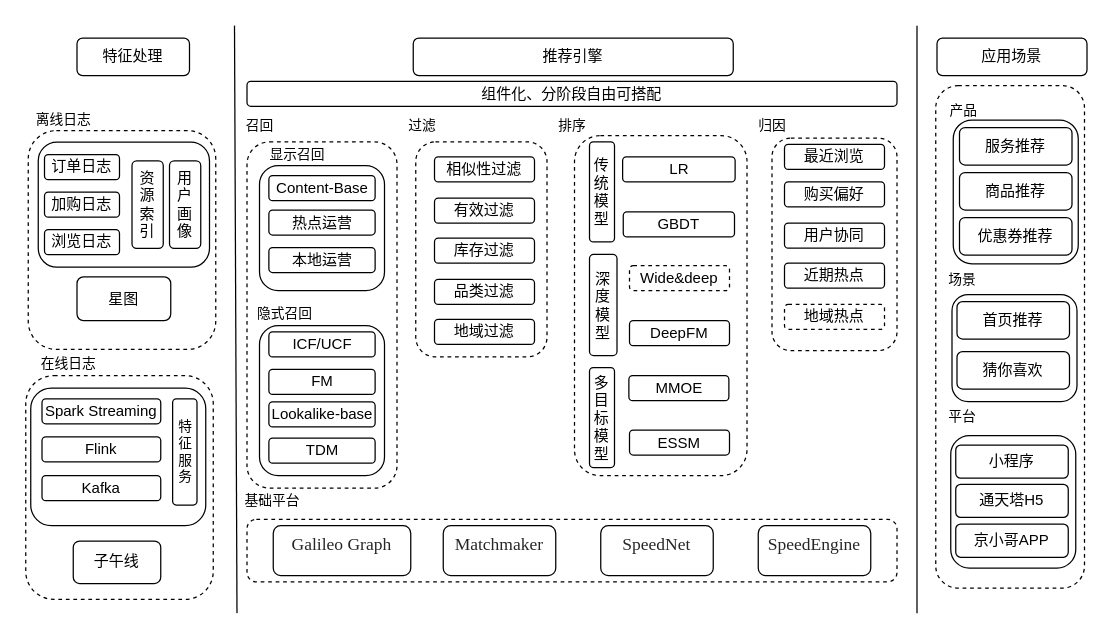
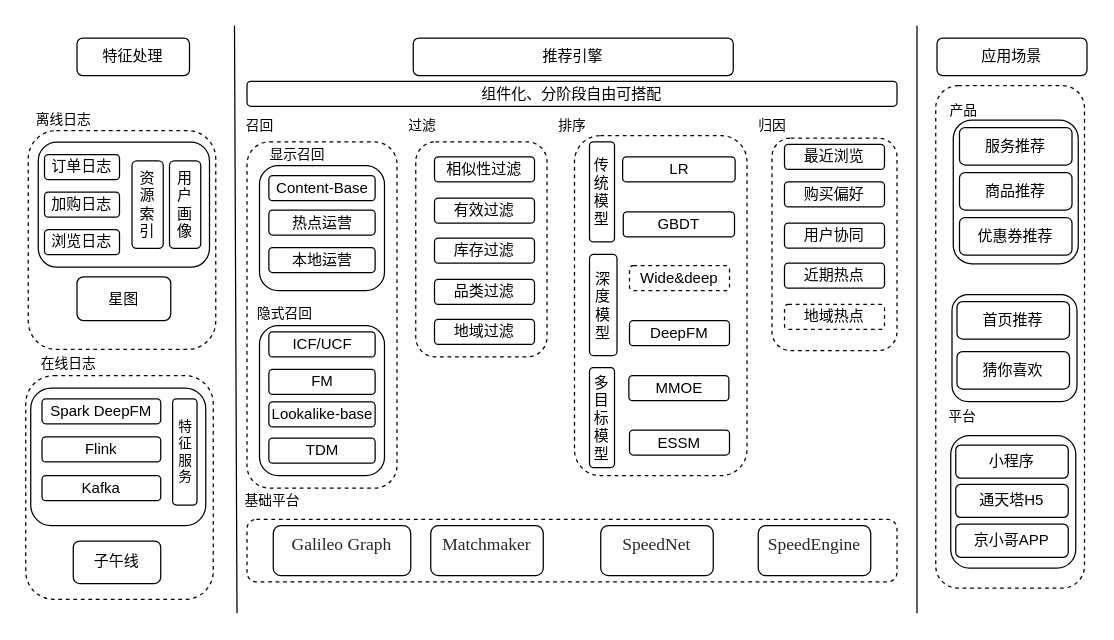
  <mxCell id="0" />
  <mxCell id="1" parent="0" />
  <mxCell id="2" value="" style="rounded=1;whiteSpace=wrap;html=1;dashed=1;fontSize=11;fillColor=none;" vertex="1" parent="1"><mxGeometry x="197" y="113" width="120" height="277" as="geometry" /></mxCell>
  <mxCell id="3" value="" style="rounded=1;whiteSpace=wrap;html=1;fillColor=none;" vertex="1" parent="1"><mxGeometry x="30" y="113.25" width="137" height="100" as="geometry" /></mxCell>
  <mxCell id="4" value="" style="rounded=1;whiteSpace=wrap;html=1;fillColor=none;" vertex="1" parent="1"><mxGeometry x="24" y="310" width="140" height="110" as="geometry" /></mxCell>
  <mxCell id="5" value="" style="endArrow=none;html=1;rounded=0;" edge="1" parent="1"><mxGeometry width="50" height="50" relative="1" as="geometry"><mxPoint x="189" y="490" as="sourcePoint" /><mxPoint x="187" y="20" as="targetPoint" /></mxGeometry></mxCell>
  <mxCell id="6" value="" style="endArrow=none;html=1;rounded=0;" edge="1" parent="1"><mxGeometry width="50" height="50" relative="1" as="geometry"><mxPoint x="733" y="490" as="sourcePoint" /><mxPoint x="733" y="20" as="targetPoint" /></mxGeometry></mxCell>
  <mxCell id="7" value="推荐引擎" style="rounded=1;whiteSpace=wrap;html=1;fillColor=none;" vertex="1" parent="1"><mxGeometry x="330" y="30" width="256" height="30" as="geometry" /></mxCell>
  <mxCell id="8" value="特征处理" style="rounded=1;whiteSpace=wrap;html=1;fillColor=none;" vertex="1" parent="1"><mxGeometry x="61" y="30" width="90" height="30" as="geometry" /></mxCell>
  <mxCell id="9" value="&lt;h3 style=&quot;box-sizing: border-box; margin: 2px 0px 12px; color: rgba(0, 0, 0, 0.85); font-weight: 400; font-family: &amp;quot;PingFang SC&amp;quot;; font-size: 14px; line-height: 22px; text-align: start;&quot; data-v-6730d91e=&quot;&quot;&gt;Galileo Graph&lt;/h3&gt;" style="rounded=1;whiteSpace=wrap;html=1;fillColor=none;" vertex="1" parent="1"><mxGeometry x="218" y="420" width="110" height="40" as="geometry" /></mxCell>
  <mxCell id="10" value="&lt;h3 style=&quot;box-sizing: border-box; margin: 2px 0px 12px; color: rgba(0, 0, 0, 0.85); font-weight: 400; font-family: &amp;quot;PingFang SC&amp;quot;; font-size: 14px; line-height: 22px; text-align: start;&quot; data-v-6730d91e=&quot;&quot;&gt;SpeedNet&lt;/h3&gt;" style="rounded=1;whiteSpace=wrap;html=1;fillColor=none;" vertex="1" parent="1"><mxGeometry x="480" y="420" width="90" height="40" as="geometry" /></mxCell>
- <mxCell id="11" value="&lt;h3 style=&quot;box-sizing: border-box; margin: 2px 0px 12px; color: rgba(0, 0, 0, 0.85); font-weight: 400; font-family: &amp;quot;PingFang SC&amp;quot;; font-size: 14px; line-height: 22px; text-align: start;&quot; data-v-6730d91e=&quot;&quot;&gt;Matchmaker&lt;/h3&gt;" style="rounded=1;whiteSpace=wrap;html=1;fillColor=none;" vertex="1" parent="1"><mxGeometry x="354" y="420" width="90" height="40" as="geometry" /></mxCell>
+ <mxCell id="11" value="&lt;h3 style=&quot;box-sizing: border-box; margin: 2px 0px 12px; color: rgba(0, 0, 0, 0.85); font-weight: 400; font-family: &amp;quot;PingFang SC&amp;quot;; font-size: 14px; line-height: 22px; text-align: start;&quot; data-v-6730d91e=&quot;&quot;&gt;Matchmaker&lt;/h3&gt;" style="rounded=1;whiteSpace=wrap;html=1;fillColor=none;" vertex="1" parent="1"><mxGeometry x="344" y="420" width="90" height="40" as="geometry" /></mxCell>
  <mxCell id="12" value="&lt;h3 style=&quot;box-sizing: border-box; margin: 2px 0px 12px; color: rgba(0, 0, 0, 0.85); font-weight: 400; font-family: &amp;quot;PingFang SC&amp;quot;; font-size: 14px; line-height: 22px; text-align: start;&quot; data-v-6730d91e=&quot;&quot;&gt;SpeedEngine&lt;/h3&gt;" style="rounded=1;whiteSpace=wrap;html=1;fillColor=none;" vertex="1" parent="1"><mxGeometry x="606" y="420" width="90" height="40" as="geometry" /></mxCell>
  <mxCell id="13" value="" style="rounded=1;whiteSpace=wrap;html=1;fillColor=none;dashed=1;" vertex="1" parent="1"><mxGeometry x="197" y="415" width="520" height="50" as="geometry" /></mxCell>
  <mxCell id="14" value="&lt;font style=&quot;font-size: 12px;&quot;&gt;应用场景&lt;/font&gt;" style="rounded=1;whiteSpace=wrap;html=1;fontSize=12;fillColor=none;" vertex="1" parent="1"><mxGeometry x="749" y="30" width="120" height="30" as="geometry" /></mxCell>
  <mxCell id="15" value="订单日志" style="rounded=1;whiteSpace=wrap;html=1;fillColor=none;" vertex="1" parent="1"><mxGeometry x="35" y="123.25" width="60" height="20" as="geometry" /></mxCell>
  <mxCell id="16" value="浏览日志" style="rounded=1;whiteSpace=wrap;html=1;fillColor=none;" vertex="1" parent="1"><mxGeometry x="35" y="183.25" width="60" height="20" as="geometry" /></mxCell>
  <mxCell id="17" value="用户画像" style="rounded=1;whiteSpace=wrap;html=1;fillColor=none;" vertex="1" parent="1"><mxGeometry x="135" y="128.25" width="25" height="70" as="geometry" /></mxCell>
  <mxCell id="18" value="资源索引" style="rounded=1;whiteSpace=wrap;html=1;fillColor=none;" vertex="1" parent="1"><mxGeometry x="105" y="128.25" width="25" height="70" as="geometry" /></mxCell>
  <mxCell id="19" value="相似性过滤" style="rounded=1;whiteSpace=wrap;html=1;fillColor=none;flipH=1;flipV=1;" vertex="1" parent="1"><mxGeometry x="347" y="125" width="80" height="20" as="geometry" /></mxCell>
  <mxCell id="20" value="GBDT" style="rounded=1;whiteSpace=wrap;html=1;fillColor=none;" vertex="1" parent="1"><mxGeometry x="498" y="169" width="89" height="20" as="geometry" /></mxCell>
  <mxCell id="21" value="库存过滤" style="rounded=1;whiteSpace=wrap;html=1;fillColor=none;flipH=1;flipV=1;" vertex="1" parent="1"><mxGeometry x="347" y="190" width="80" height="20" as="geometry" /></mxCell>
  <mxCell id="22" value="品类过滤" style="rounded=1;whiteSpace=wrap;html=1;fillColor=none;flipH=1;flipV=1;" vertex="1" parent="1"><mxGeometry x="347" y="223" width="80" height="20" as="geometry" /></mxCell>
  <mxCell id="23" value="地域过滤" style="rounded=1;whiteSpace=wrap;html=1;fillColor=none;flipH=1;flipV=1;" vertex="1" parent="1"><mxGeometry x="347" y="255" width="80" height="20" as="geometry" /></mxCell>
  <mxCell id="24" value="传统模型" style="rounded=1;whiteSpace=wrap;html=1;fillColor=none;" vertex="1" parent="1"><mxGeometry x="471" y="113" width="20" height="80" as="geometry" /></mxCell>
  <mxCell id="25" value="深度模型" style="rounded=1;whiteSpace=wrap;html=1;fillColor=none;" vertex="1" parent="1"><mxGeometry x="471" y="203" width="22" height="81" as="geometry" /></mxCell>
  <mxCell id="26" value="多目标模型" style="rounded=1;whiteSpace=wrap;html=1;fillColor=none;" vertex="1" parent="1"><mxGeometry x="471" y="293.5" width="20" height="80" as="geometry" /></mxCell>
  <mxCell id="27" value="LR" style="rounded=1;whiteSpace=wrap;html=1;fillColor=none;" vertex="1" parent="1"><mxGeometry x="497.5" y="125" width="90" height="20" as="geometry" /></mxCell>
  <mxCell id="28" value="有效过滤" style="rounded=1;whiteSpace=wrap;html=1;fillColor=none;flipH=1;flipV=1;" vertex="1" parent="1"><mxGeometry x="347" y="158" width="80" height="20" as="geometry" /></mxCell>
  <mxCell id="29" value="Wide&amp;amp;deep" style="rounded=1;whiteSpace=wrap;html=1;fillColor=none;dashed=1;" vertex="1" parent="1"><mxGeometry x="503" y="212" width="80" height="20" as="geometry" /></mxCell>
  <mxCell id="30" value="DeepFM" style="rounded=1;whiteSpace=wrap;html=1;fillColor=none;" vertex="1" parent="1"><mxGeometry x="503" y="256" width="80" height="20" as="geometry" /></mxCell>
  <mxCell id="31" value="ESSM" style="rounded=1;whiteSpace=wrap;html=1;fillColor=none;" vertex="1" parent="1"><mxGeometry x="503" y="343.5" width="80" height="20" as="geometry" /></mxCell>
  <mxCell id="32" value="MMOE" style="rounded=1;whiteSpace=wrap;html=1;fillColor=none;" vertex="1" parent="1"><mxGeometry x="502.5" y="300" width="80" height="20" as="geometry" /></mxCell>
  <mxCell id="33" value="加购日志" style="rounded=1;whiteSpace=wrap;html=1;fillColor=none;" vertex="1" parent="1"><mxGeometry x="35" y="153.25" width="60" height="20" as="geometry" /></mxCell>
  <mxCell id="34" value="特&lt;br&gt;征&lt;br&gt;服&lt;br&gt;务" style="rounded=1;whiteSpace=wrap;html=1;fontSize=11;fillColor=none;" vertex="1" parent="1"><mxGeometry x="137.5" y="318.5" width="19.5" height="85" as="geometry" /></mxCell>
  <mxCell id="35" value="最近浏览" style="rounded=1;whiteSpace=wrap;html=1;fillColor=none;" vertex="1" parent="1"><mxGeometry x="627" y="115" width="80" height="20" as="geometry" /></mxCell>
  <mxCell id="36" value="用户协同" style="rounded=1;whiteSpace=wrap;html=1;fillColor=none;" vertex="1" parent="1"><mxGeometry x="627" y="178" width="80" height="20" as="geometry" /></mxCell>
  <mxCell id="37" value="近期热点" style="rounded=1;whiteSpace=wrap;html=1;fillColor=none;" vertex="1" parent="1"><mxGeometry x="627" y="210" width="80" height="20" as="geometry" /></mxCell>
  <mxCell id="38" value="地域热点" style="rounded=1;whiteSpace=wrap;html=1;fillColor=none;dashed=1;" vertex="1" parent="1"><mxGeometry x="627" y="243" width="80" height="20" as="geometry" /></mxCell>
  <mxCell id="39" value="购买偏好" style="rounded=1;whiteSpace=wrap;html=1;fillColor=none;" vertex="1" parent="1"><mxGeometry x="627" y="145" width="80" height="20" as="geometry" /></mxCell>
  <mxCell id="40" value="离线日志" style="text;html=1;align=center;verticalAlign=middle;resizable=0;points=[];autosize=1;strokeColor=none;fillColor=none;fontSize=11;" vertex="1" parent="1"><mxGeometry x="20" y="84.5" width="60" height="20" as="geometry" /></mxCell>
  <mxCell id="41" value="在线日志" style="text;html=1;align=center;verticalAlign=middle;resizable=0;points=[];autosize=1;strokeColor=none;fillColor=none;fontSize=11;" vertex="1" parent="1"><mxGeometry x="24" y="280" width="60" height="20" as="geometry" /></mxCell>
  <mxCell id="42" value="&lt;font style=&quot;font-size: 11px;&quot;&gt;显示召回&lt;/font&gt;" style="text;html=1;align=center;verticalAlign=middle;resizable=0;points=[];autosize=1;strokeColor=none;fillColor=none;fontSize=11;" vertex="1" parent="1"><mxGeometry x="207" y="113" width="60" height="20" as="geometry" /></mxCell>
  <mxCell id="43" value="隐式召回" style="text;html=1;align=center;verticalAlign=middle;resizable=0;points=[];autosize=1;strokeColor=none;fillColor=none;fontSize=11;" vertex="1" parent="1"><mxGeometry x="197" y="240" width="60" height="20" as="geometry" /></mxCell>
  <mxCell id="44" value="" style="group" vertex="1" connectable="0" parent="1"><mxGeometry x="207" y="260" width="100" height="120" as="geometry" /></mxCell>
  <mxCell id="45" value="ICF/UCF" style="rounded=1;whiteSpace=wrap;html=1;fillColor=none;" vertex="1" parent="44"><mxGeometry x="7.5" y="5" width="85" height="20" as="geometry" /></mxCell>
  <mxCell id="46" value="FM" style="rounded=1;whiteSpace=wrap;html=1;fillColor=none;" vertex="1" parent="44"><mxGeometry x="7.5" y="35" width="85" height="20" as="geometry" /></mxCell>
  <mxCell id="47" value="Lookalike-base" style="rounded=1;whiteSpace=wrap;html=1;fillColor=none;" vertex="1" parent="44"><mxGeometry x="7.5" y="61" width="85" height="20" as="geometry" /></mxCell>
  <mxCell id="48" value="TDM" style="rounded=1;whiteSpace=wrap;html=1;fillColor=none;" vertex="1" parent="44"><mxGeometry x="7.5" y="90" width="85" height="20" as="geometry" /></mxCell>
  <mxCell id="49" value="" style="rounded=1;whiteSpace=wrap;html=1;fontSize=11;fillColor=none;" vertex="1" parent="44"><mxGeometry width="100" height="120" as="geometry" /></mxCell>
  <mxCell id="50" value="召回" style="text;html=1;align=center;verticalAlign=middle;resizable=0;points=[];autosize=1;strokeColor=none;fillColor=none;fontSize=11;" vertex="1" parent="1"><mxGeometry x="187" y="90" width="40" height="20" as="geometry" /></mxCell>
  <mxCell id="51" value="" style="rounded=1;whiteSpace=wrap;html=1;fontSize=11;fillColor=none;dashed=1;" vertex="1" parent="1"><mxGeometry x="332" y="113" width="105" height="172" as="geometry" /></mxCell>
  <mxCell id="52" value="过滤" style="text;html=1;align=center;verticalAlign=middle;resizable=0;points=[];autosize=1;strokeColor=none;fillColor=none;fontSize=11;" vertex="1" parent="1"><mxGeometry x="317" y="90" width="40" height="20" as="geometry" /></mxCell>
  <mxCell id="53" value="" style="rounded=1;whiteSpace=wrap;html=1;fontSize=11;fillColor=none;dashed=1;" vertex="1" parent="1"><mxGeometry x="459" y="108" width="138" height="272" as="geometry" /></mxCell>
  <mxCell id="54" value="排序" style="text;html=1;align=center;verticalAlign=middle;resizable=0;points=[];autosize=1;strokeColor=none;fillColor=none;fontSize=11;" vertex="1" parent="1"><mxGeometry x="437" y="90" width="40" height="20" as="geometry" /></mxCell>
  <mxCell id="55" value="归因" style="text;html=1;align=center;verticalAlign=middle;resizable=0;points=[];autosize=1;strokeColor=none;fillColor=none;fontSize=11;" vertex="1" parent="1"><mxGeometry x="597" y="90" width="40" height="20" as="geometry" /></mxCell>
  <mxCell id="56" value="" style="rounded=1;whiteSpace=wrap;html=1;dashed=1;fontSize=11;fillColor=none;" vertex="1" parent="1"><mxGeometry x="617" y="110" width="100" height="170" as="geometry" /></mxCell>
  <mxCell id="57" value="平台" style="text;html=1;align=center;verticalAlign=middle;resizable=0;points=[];autosize=1;strokeColor=none;fillColor=none;fontSize=11;" vertex="1" parent="1"><mxGeometry x="749" y="323" width="40" height="20" as="geometry" /></mxCell>
- <mxCell id="58" value="场景" style="text;html=1;align=center;verticalAlign=middle;resizable=0;points=[];autosize=1;strokeColor=none;fillColor=none;fontSize=11;" vertex="1" parent="1"><mxGeometry x="749" y="213" width="40" height="20" as="geometry" /></mxCell>
  <mxCell id="59" value="产品" style="text;html=1;align=center;verticalAlign=middle;resizable=0;points=[];autosize=1;strokeColor=none;fillColor=none;fontSize=11;" vertex="1" parent="1"><mxGeometry x="750" y="78" width="40" height="20" as="geometry" /></mxCell>
  <mxCell id="60" value="" style="group" vertex="1" connectable="0" parent="1"><mxGeometry x="760" y="95.5" width="108" height="115" as="geometry" /></mxCell>
  <mxCell id="61" value="" style="rounded=1;whiteSpace=wrap;html=1;fontSize=11;fillColor=none;" vertex="1" parent="60"><mxGeometry x="2" width="100" height="115" as="geometry" /></mxCell>
  <mxCell id="62" value="" style="group" vertex="1" connectable="0" parent="60"><mxGeometry x="7" y="6" width="90" height="102" as="geometry" /></mxCell>
  <mxCell id="63" value="优惠券推荐" style="rounded=1;whiteSpace=wrap;html=1;fillColor=none;" vertex="1" parent="62"><mxGeometry y="72" width="90" height="30" as="geometry" /></mxCell>
  <mxCell id="64" value="" style="group" vertex="1" connectable="0" parent="62"><mxGeometry width="90" height="66" as="geometry" /></mxCell>
  <mxCell id="65" value="服务推荐" style="rounded=1;whiteSpace=wrap;html=1;fillColor=none;" vertex="1" parent="64"><mxGeometry width="90" height="30" as="geometry" /></mxCell>
  <mxCell id="66" value="商品推荐" style="rounded=1;whiteSpace=wrap;html=1;fillColor=none;" vertex="1" parent="64"><mxGeometry y="36" width="90" height="30" as="geometry" /></mxCell>
  <mxCell id="67" value="小程序" style="rounded=1;whiteSpace=wrap;html=1;fillColor=none;container=0;" vertex="1" parent="1"><mxGeometry x="764" y="355.519" width="90" height="26.538" as="geometry" /></mxCell>
  <mxCell id="68" value="" style="rounded=1;whiteSpace=wrap;html=1;fontSize=11;fillColor=none;container=0;" vertex="1" parent="1"><mxGeometry x="760" y="348" width="100" height="106" as="geometry" /></mxCell>
  <mxCell id="69" value="通天塔H5" style="rounded=1;whiteSpace=wrap;html=1;fillColor=none;container=0;" vertex="1" parent="1"><mxGeometry x="764" y="386.923" width="90" height="26.538" as="geometry" /></mxCell>
  <mxCell id="70" value="京小哥APP" style="rounded=1;whiteSpace=wrap;html=1;fillColor=none;container=0;" vertex="1" parent="1"><mxGeometry x="764" y="418.769" width="90" height="26.538" as="geometry" /></mxCell>
  <mxCell id="71" value="首页推荐" style="rounded=1;whiteSpace=wrap;html=1;fillColor=none;container=0;" vertex="1" parent="1"><mxGeometry x="765" y="240.75" width="90" height="30" as="geometry" /></mxCell>
  <mxCell id="72" value="猜你喜欢" style="rounded=1;whiteSpace=wrap;html=1;fillColor=none;container=0;" vertex="1" parent="1"><mxGeometry x="765" y="280.75" width="90" height="30" as="geometry" /></mxCell>
  <mxCell id="73" value="" style="rounded=1;whiteSpace=wrap;html=1;fontSize=11;fillColor=none;container=0;" vertex="1" parent="1"><mxGeometry x="761" y="235.25" width="100" height="85.5" as="geometry" /></mxCell>
  <mxCell id="74" value="组件化、分阶段自由可搭配" style="rounded=1;whiteSpace=wrap;html=1;fillColor=none;" vertex="1" parent="1"><mxGeometry x="197" y="64.5" width="520" height="20" as="geometry" /></mxCell>
  <mxCell id="75" value="基础平台" style="text;html=1;align=center;verticalAlign=middle;resizable=0;points=[];autosize=1;strokeColor=none;fillColor=none;fontSize=11;" vertex="1" parent="1"><mxGeometry x="187" y="390" width="60" height="20" as="geometry" /></mxCell>
  <mxCell id="76" value="Content-Base" style="rounded=1;whiteSpace=wrap;html=1;imageWidth=24;fillColor=none;" vertex="1" parent="1"><mxGeometry x="214.5" y="140" width="85" height="20" as="geometry" /></mxCell>
  <mxCell id="77" value="热点运营" style="rounded=1;whiteSpace=wrap;html=1;fillColor=none;" vertex="1" parent="1"><mxGeometry x="214.5" y="167.5" width="85" height="20" as="geometry" /></mxCell>
  <mxCell id="78" value="本地运营" style="rounded=1;whiteSpace=wrap;html=1;fillColor=none;" vertex="1" parent="1"><mxGeometry x="214.5" y="197.5" width="85" height="20" as="geometry" /></mxCell>
  <mxCell id="79" value="" style="rounded=1;whiteSpace=wrap;html=1;fontSize=11;fillColor=none;container=0;" vertex="1" parent="1"><mxGeometry x="207" y="132" width="100" height="100" as="geometry" /></mxCell>
  <mxCell id="80" value="星图" style="rounded=1;whiteSpace=wrap;html=1;labelBackgroundColor=none;fontSize=12;strokeColor=default;fillColor=none;gradientColor=none;" vertex="1" parent="1"><mxGeometry x="61" y="221" width="75" height="35" as="geometry" /></mxCell>
  <mxCell id="81" value="子午线" style="rounded=1;whiteSpace=wrap;html=1;labelBackgroundColor=none;fontSize=12;strokeColor=default;fillColor=none;gradientColor=none;" vertex="1" parent="1"><mxGeometry x="58" y="432.31" width="70" height="34" as="geometry" /></mxCell>
  <mxCell id="82" value="Flink" style="rounded=1;whiteSpace=wrap;html=1;labelBackgroundColor=none;fontSize=12;strokeColor=default;fillColor=none;gradientColor=none;" vertex="1" parent="1"><mxGeometry x="33" y="349" width="95" height="20" as="geometry" /></mxCell>
  <mxCell id="83" value="Kafka" style="rounded=1;whiteSpace=wrap;html=1;labelBackgroundColor=none;fontSize=12;strokeColor=default;fillColor=none;gradientColor=none;" vertex="1" parent="1"><mxGeometry x="33" y="380" width="95" height="20" as="geometry" /></mxCell>
- <mxCell id="84" value="Spark Streaming" style="rounded=1;whiteSpace=wrap;html=1;labelBackgroundColor=none;fontSize=12;strokeColor=default;fillColor=none;gradientColor=none;" vertex="1" parent="1"><mxGeometry x="33" y="318.5" width="95" height="20" as="geometry" /></mxCell>
+ <mxCell id="84" value="Spark DeepFM" style="rounded=1;whiteSpace=wrap;html=1;labelBackgroundColor=none;fontSize=12;strokeColor=default;fillColor=none;gradientColor=none;" vertex="1" parent="1"><mxGeometry x="33" y="318.5" width="95" height="20" as="geometry" /></mxCell>
  <mxCell id="85" value="" style="rounded=1;whiteSpace=wrap;html=1;labelBackgroundColor=none;fontSize=12;strokeColor=default;fillColor=none;gradientColor=none;dashed=1;" vertex="1" parent="1"><mxGeometry x="20" y="300" width="150" height="179" as="geometry" /></mxCell>
  <mxCell id="86" value="" style="rounded=1;whiteSpace=wrap;html=1;labelBackgroundColor=none;fontSize=12;strokeColor=default;fillColor=none;gradientColor=none;dashed=1;" vertex="1" parent="1"><mxGeometry x="22" y="104" width="150" height="175" as="geometry" /></mxCell>
  <mxCell id="87" value="" style="rounded=1;whiteSpace=wrap;html=1;dashed=1;labelBackgroundColor=none;fontSize=12;strokeColor=default;fillColor=none;gradientColor=none;" vertex="1" parent="1"><mxGeometry x="748" y="68" width="119" height="402" as="geometry" /></mxCell>
